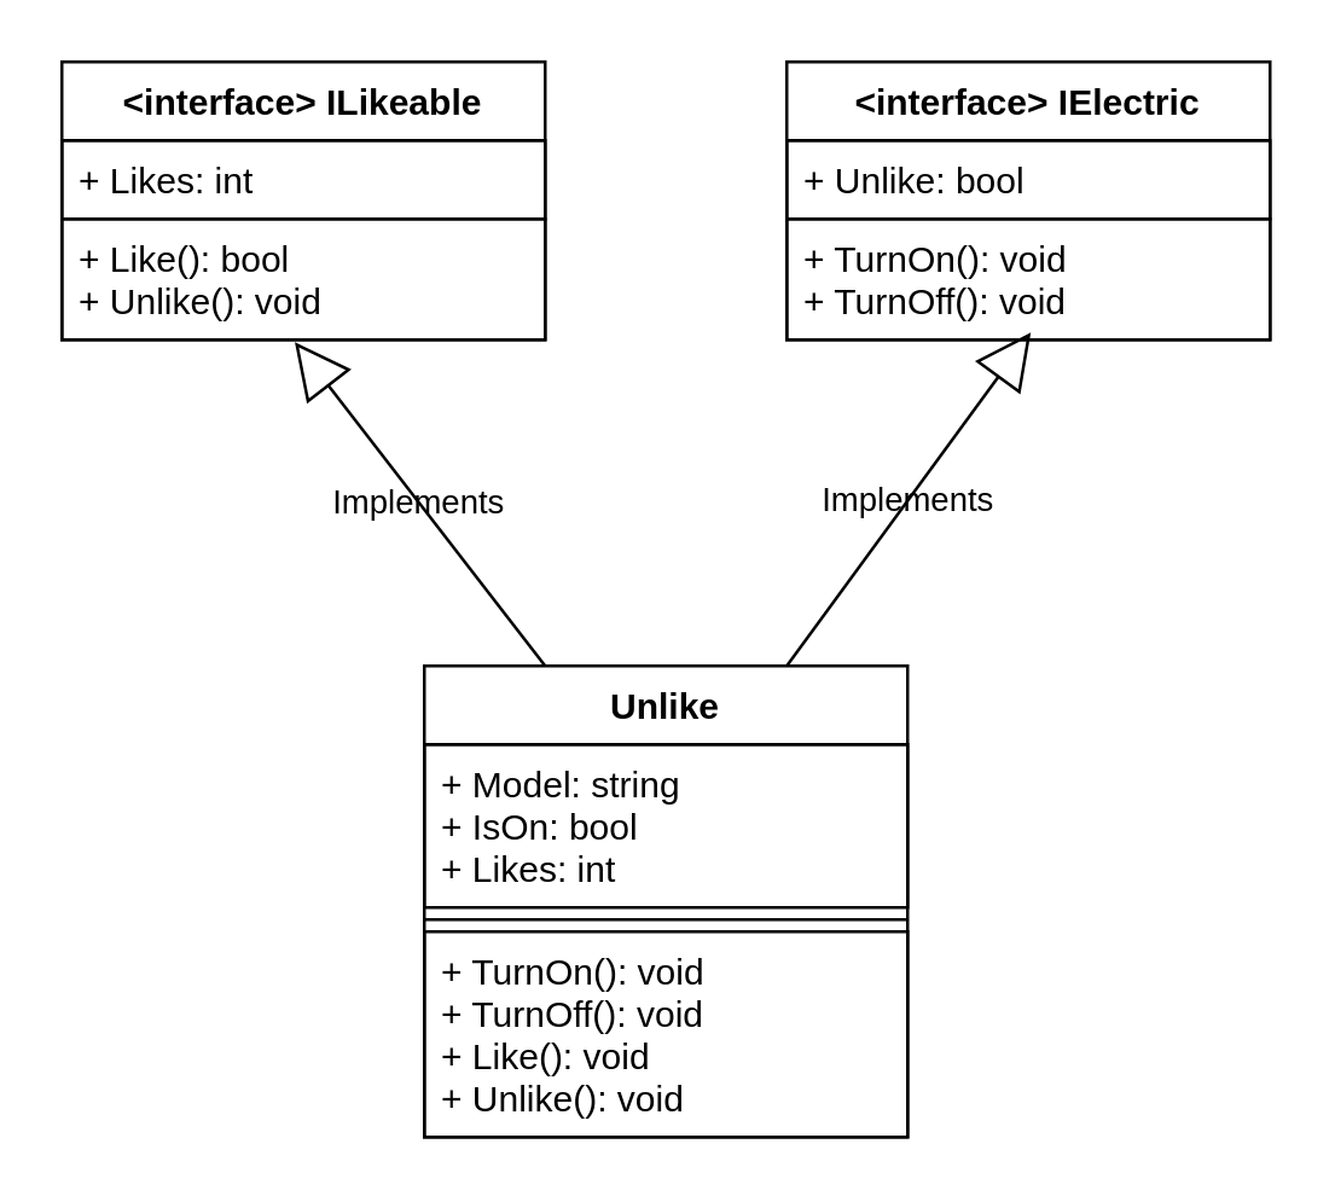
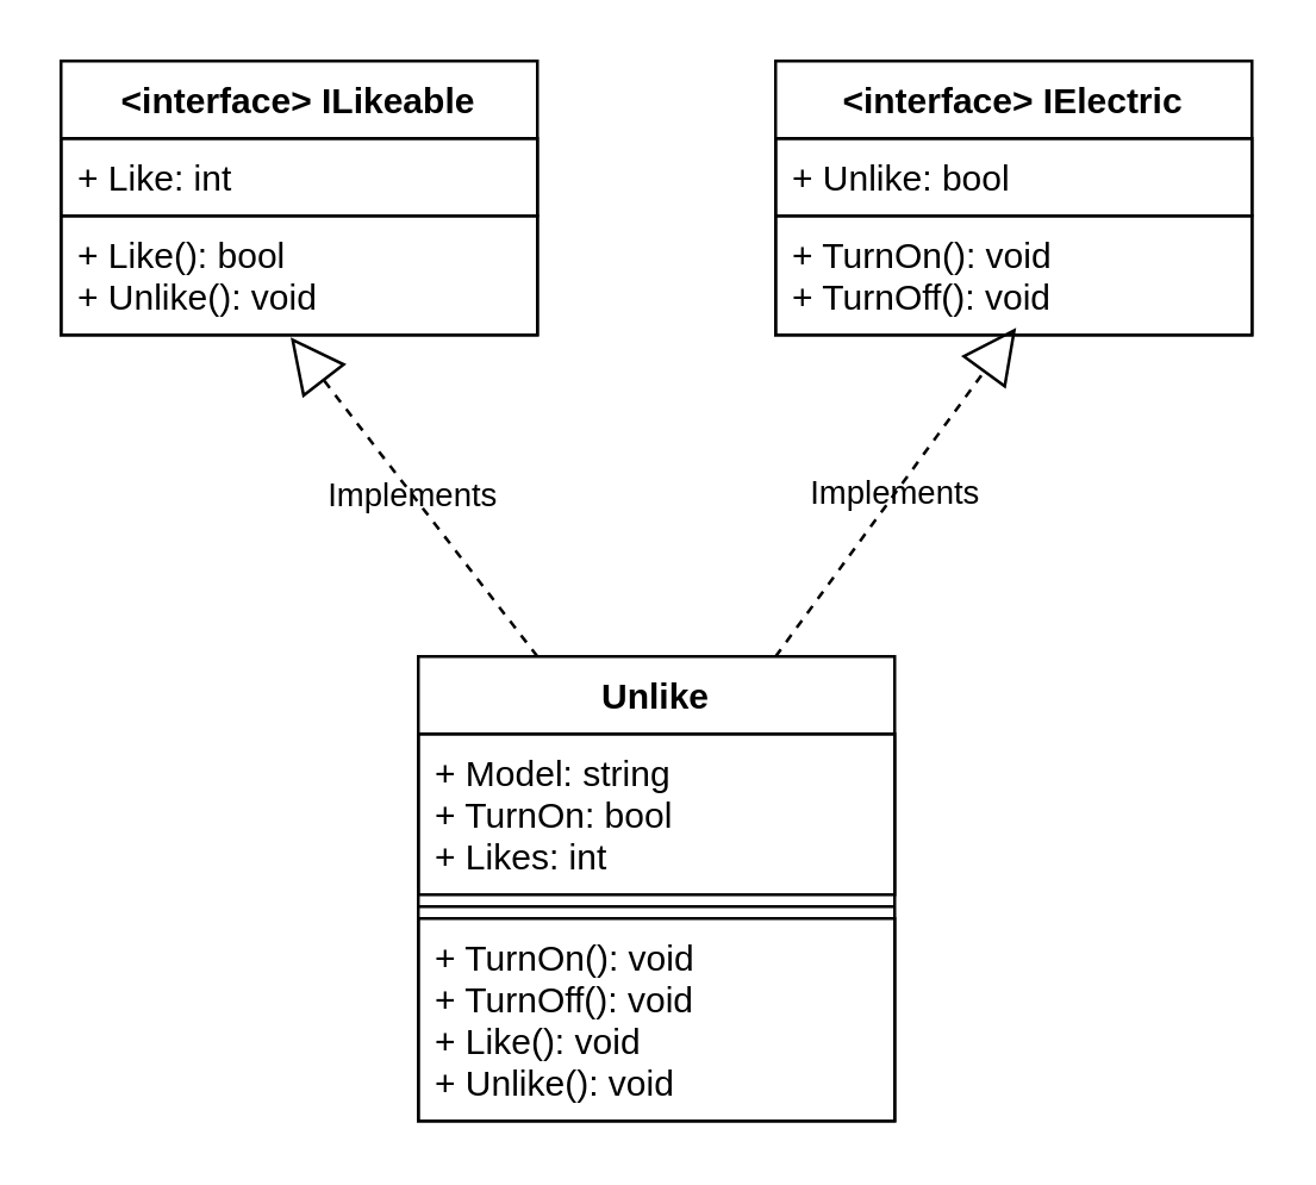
  <mxCell id="0" />
  <mxCell id="1" parent="0" />
  <mxCell id="2" value="&lt;interface&gt; ILikeable" style="swimlane;fontStyle=1;align=center;verticalAlign=top;childLayout=stackLayout;horizontal=1;startSize=26;horizontalStack=0;resizeParent=1;resizeParentMax=0;resizeLast=0;collapsible=1;marginBottom=0;fontColor=#000000;strokeColor=#000000;fillColor=none;" vertex="1" parent="1"><mxGeometry x="20" y="20" width="160" height="92" as="geometry" /></mxCell>
- <mxCell id="3" value="+ Likes: int" style="text;align=left;verticalAlign=top;spacingLeft=4;spacingRight=4;overflow=hidden;rotatable=0;points=[[0,0.5],[1,0.5]];portConstraint=eastwest;fontColor=#000000;strokeColor=#000000;" vertex="1" parent="2"><mxGeometry y="26" width="160" height="26" as="geometry" /></mxCell>
+ <mxCell id="3" value="+ Like: int" style="text;align=left;verticalAlign=top;spacingLeft=4;spacingRight=4;overflow=hidden;rotatable=0;points=[[0,0.5],[1,0.5]];portConstraint=eastwest;fontColor=#000000;strokeColor=#000000;" vertex="1" parent="2"><mxGeometry y="26" width="160" height="26" as="geometry" /></mxCell>
  <mxCell id="4" value="+ Like(): bool&#10;+ Unlike(): void" style="text;align=left;verticalAlign=top;spacingLeft=4;spacingRight=4;overflow=hidden;rotatable=0;points=[[0,0.5],[1,0.5]];portConstraint=eastwest;fontColor=#000000;strokeColor=#000000;" vertex="1" parent="2"><mxGeometry y="52" width="160" height="40" as="geometry" /></mxCell>
  <mxCell id="5" value="Unlike" style="swimlane;fontStyle=1;align=center;verticalAlign=top;childLayout=stackLayout;horizontal=1;startSize=26;horizontalStack=0;resizeParent=1;resizeParentMax=0;resizeLast=0;collapsible=1;marginBottom=0;fontColor=#000000;strokeColor=#000000;fillColor=none;" vertex="1" parent="1"><mxGeometry x="140" y="220" width="160" height="156" as="geometry" /></mxCell>
- <mxCell id="6" value="+ Model: string&#10;+ IsOn: bool&#10;+ Likes: int" style="text;align=left;verticalAlign=top;spacingLeft=4;spacingRight=4;overflow=hidden;rotatable=0;points=[[0,0.5],[1,0.5]];portConstraint=eastwest;fontColor=#000000;strokeColor=#000000;" vertex="1" parent="5"><mxGeometry y="26" width="160" height="54" as="geometry" /></mxCell>
+ <mxCell id="6" value="+ Model: string&#10;+ TurnOn: bool&#10;+ Likes: int" style="text;align=left;verticalAlign=top;spacingLeft=4;spacingRight=4;overflow=hidden;rotatable=0;points=[[0,0.5],[1,0.5]];portConstraint=eastwest;fontColor=#000000;strokeColor=#000000;" vertex="1" parent="5"><mxGeometry y="26" width="160" height="54" as="geometry" /></mxCell>
  <mxCell id="7" value="" style="line;strokeWidth=1;align=left;verticalAlign=middle;spacingTop=-1;spacingLeft=3;spacingRight=3;rotatable=0;labelPosition=right;points=[];portConstraint=eastwest;fontColor=#000000;strokeColor=#000000;fillColor=none;" vertex="1" parent="5"><mxGeometry y="80" width="160" height="8" as="geometry" /></mxCell>
  <mxCell id="8" value="+ TurnOn(): void&#10;+ TurnOff(): void&#10;+ Like(): void&#10;+ Unlike(): void" style="text;align=left;verticalAlign=top;spacingLeft=4;spacingRight=4;overflow=hidden;rotatable=0;points=[[0,0.5],[1,0.5]];portConstraint=eastwest;fontColor=#000000;strokeColor=#000000;" vertex="1" parent="5"><mxGeometry y="88" width="160" height="68" as="geometry" /></mxCell>
- <mxCell id="9" value="Implements" style="endArrow=block;endSize=16;endFill=0;html=1;exitX=0.75;exitY=0;exitDx=0;exitDy=0;entryX=0.505;entryY=0.94;entryDx=0;entryDy=0;entryPerimeter=0;fontColor=#000000;strokeColor=#000000;labelBackgroundColor=none;" edge="1" parent="1" source="5" target="13"><mxGeometry width="160" relative="1" as="geometry"><mxPoint x="240" y="300" as="sourcePoint" /><mxPoint x="298" y="102" as="targetPoint" /></mxGeometry></mxCell>
- <mxCell id="10" value="Implements" style="endArrow=block;endSize=16;endFill=0;html=1;entryX=0.482;entryY=1.02;entryDx=0;entryDy=0;entryPerimeter=0;exitX=0.25;exitY=0;exitDx=0;exitDy=0;fontColor=#000000;strokeColor=#000000;labelBackgroundColor=none;" edge="1" parent="1" source="5" target="4"><mxGeometry width="160" relative="1" as="geometry"><mxPoint x="250.832" y="230" as="sourcePoint" /><mxPoint x="308" y="112" as="targetPoint" /></mxGeometry></mxCell>
+ <mxCell id="9" value="Implements" style="endArrow=block;endSize=16;endFill=0;html=1;exitX=0.75;exitY=0;exitDx=0;exitDy=0;entryX=0.505;entryY=0.94;entryDx=0;entryDy=0;entryPerimeter=0;fontColor=#000000;strokeColor=#000000;labelBackgroundColor=none;dashed=1;" edge="1" parent="1" source="5" target="13"><mxGeometry width="160" relative="1" as="geometry"><mxPoint x="240" y="300" as="sourcePoint" /><mxPoint x="298" y="102" as="targetPoint" /></mxGeometry></mxCell>
+ <mxCell id="10" value="Implements" style="endArrow=block;endSize=16;endFill=0;html=1;entryX=0.482;entryY=1.02;entryDx=0;entryDy=0;entryPerimeter=0;exitX=0.25;exitY=0;exitDx=0;exitDy=0;fontColor=#000000;strokeColor=#000000;labelBackgroundColor=none;dashed=1;" edge="1" parent="1" source="5" target="4"><mxGeometry width="160" relative="1" as="geometry"><mxPoint x="250.832" y="230" as="sourcePoint" /><mxPoint x="308" y="112" as="targetPoint" /></mxGeometry></mxCell>
  <mxCell id="11" value="&lt;interface&gt; IElectric" style="swimlane;fontStyle=1;align=center;verticalAlign=top;childLayout=stackLayout;horizontal=1;startSize=26;horizontalStack=0;resizeParent=1;resizeParentMax=0;resizeLast=0;collapsible=1;marginBottom=0;fontColor=#000000;strokeColor=#000000;fillColor=none;" vertex="1" parent="1"><mxGeometry x="260" y="20" width="160" height="92" as="geometry" /></mxCell>
  <mxCell id="12" value="+ Unlike: bool" style="text;align=left;verticalAlign=top;spacingLeft=4;spacingRight=4;overflow=hidden;rotatable=0;points=[[0,0.5],[1,0.5]];portConstraint=eastwest;fontColor=#000000;strokeColor=#000000;" vertex="1" parent="11"><mxGeometry y="26" width="160" height="26" as="geometry" /></mxCell>
  <mxCell id="13" value="+ TurnOn(): void&#10;+ TurnOff(): void" style="text;align=left;verticalAlign=top;spacingLeft=4;spacingRight=4;overflow=hidden;rotatable=0;points=[[0,0.5],[1,0.5]];portConstraint=eastwest;fontColor=#000000;strokeColor=#000000;" vertex="1" parent="11"><mxGeometry y="52" width="160" height="40" as="geometry" /></mxCell>
